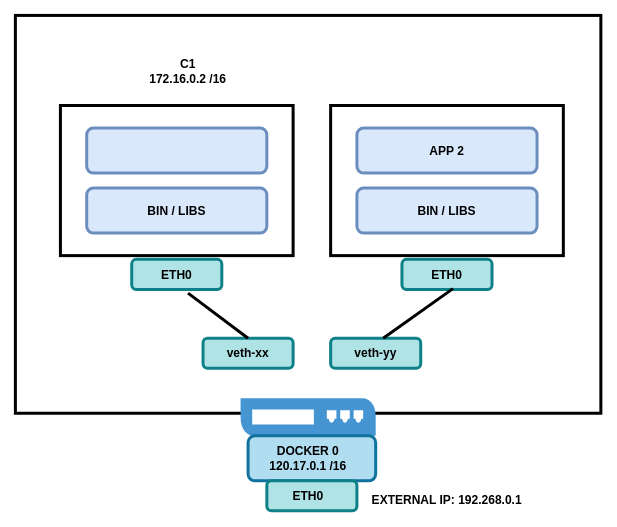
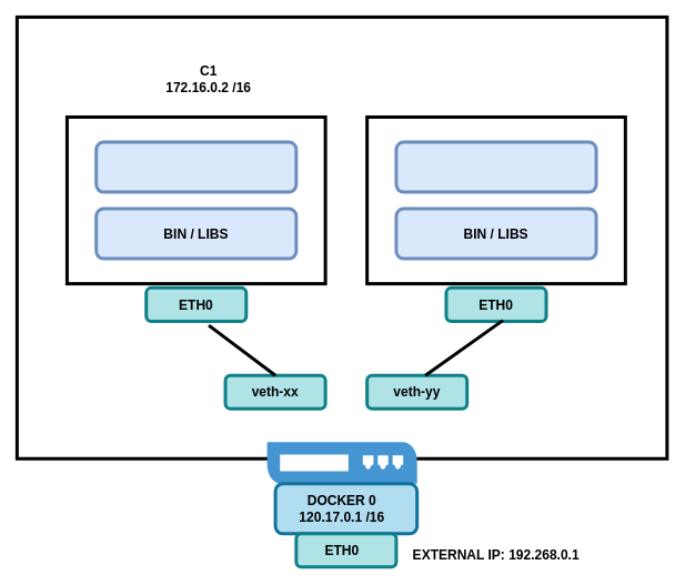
  <mxCell id="0" />
  <mxCell id="1" parent="0" />
  <mxCell id="2" value="" style="rounded=0;whiteSpace=wrap;html=1;strokeWidth=4;" vertex="1" parent="1"><mxGeometry x="20" y="20" width="780" height="530" as="geometry" /></mxCell>
  <mxCell id="3" value="" style="rounded=1;whiteSpace=wrap;html=1;fillColor=#b0e3e6;strokeColor=#0e8088;strokeWidth=4;" vertex="1" parent="1"><mxGeometry x="440" y="450" width="120" height="40" as="geometry" /></mxCell>
  <mxCell id="4" value="" style="rounded=1;whiteSpace=wrap;html=1;fillColor=#b0e3e6;strokeColor=#0e8088;strokeWidth=4;" vertex="1" parent="1"><mxGeometry x="535" y="345" width="120" height="40" as="geometry" /></mxCell>
  <mxCell id="5" value="ETH0" style="text;html=1;strokeColor=none;fillColor=none;align=center;verticalAlign=middle;whiteSpace=wrap;rounded=0;fontSize=16;fontStyle=1" vertex="1" parent="1"><mxGeometry x="510" y="350" width="170" height="30" as="geometry" /></mxCell>
  <mxCell id="6" value="" style="rounded=0;whiteSpace=wrap;html=1;strokeWidth=4;" vertex="1" parent="1"><mxGeometry x="80" y="140" width="310" height="200" as="geometry" /></mxCell>
  <mxCell id="7" value="" style="rounded=1;whiteSpace=wrap;html=1;strokeWidth=4;fillColor=#dae8fc;strokeColor=#6c8ebf;" vertex="1" parent="1"><mxGeometry x="115" y="170" width="240" height="60" as="geometry" /></mxCell>
  <mxCell id="8" value="" style="rounded=1;whiteSpace=wrap;html=1;strokeWidth=4;fillColor=#dae8fc;strokeColor=#6c8ebf;" vertex="1" parent="1"><mxGeometry x="115" y="250" width="240" height="60" as="geometry" /></mxCell>
  <mxCell id="9" value="BIN / LIBS" style="text;html=1;strokeColor=none;fillColor=none;align=center;verticalAlign=middle;whiteSpace=wrap;rounded=0;fontSize=16;fontStyle=1" vertex="1" parent="1"><mxGeometry x="150" y="265" width="170" height="30" as="geometry" /></mxCell>
  <mxCell id="10" value="&lt;div&gt;C1 &lt;br&gt;&lt;/div&gt;&lt;div&gt;172.16.0.2 /16&lt;br&gt;&lt;/div&gt;" style="text;html=1;strokeColor=none;fillColor=none;align=center;verticalAlign=middle;whiteSpace=wrap;rounded=0;fontSize=16;fontStyle=1" vertex="1" parent="1"><mxGeometry x="165" y="80" width="170" height="30" as="geometry" /></mxCell>
  <mxCell id="11" value="" style="rounded=0;whiteSpace=wrap;html=1;strokeWidth=4;" vertex="1" parent="1"><mxGeometry x="440" y="140" width="310" height="200" as="geometry" /></mxCell>
  <mxCell id="12" value="" style="rounded=1;whiteSpace=wrap;html=1;strokeWidth=4;fillColor=#dae8fc;strokeColor=#6c8ebf;" vertex="1" parent="1"><mxGeometry x="475" y="170" width="240" height="60" as="geometry" /></mxCell>
  <mxCell id="13" value="" style="rounded=1;whiteSpace=wrap;html=1;strokeWidth=4;fillColor=#dae8fc;strokeColor=#6c8ebf;" vertex="1" parent="1"><mxGeometry x="475" y="250" width="240" height="60" as="geometry" /></mxCell>
- <mxCell id="14" value="APP 2" style="text;html=1;strokeColor=none;fillColor=none;align=center;verticalAlign=middle;whiteSpace=wrap;rounded=0;fontSize=16;fontStyle=1" vertex="1" parent="1"><mxGeometry x="510" y="185" width="170" height="30" as="geometry" /></mxCell>
  <mxCell id="15" value="BIN / LIBS" style="text;html=1;strokeColor=none;fillColor=none;align=center;verticalAlign=middle;whiteSpace=wrap;rounded=0;fontSize=16;fontStyle=1" vertex="1" parent="1"><mxGeometry x="510" y="265" width="170" height="30" as="geometry" /></mxCell>
  <mxCell id="16" value="" style="rounded=1;whiteSpace=wrap;html=1;fillColor=#b0e3e6;strokeColor=#0e8088;strokeWidth=4;" vertex="1" parent="1"><mxGeometry x="175" y="345" width="120" height="40" as="geometry" /></mxCell>
  <mxCell id="17" value="ETH0" style="text;html=1;strokeColor=none;fillColor=none;align=center;verticalAlign=middle;whiteSpace=wrap;rounded=0;fontSize=16;fontStyle=1" vertex="1" parent="1"><mxGeometry x="150" y="350" width="170" height="30" as="geometry" /></mxCell>
  <mxCell id="18" value="" style="rounded=1;whiteSpace=wrap;html=1;fillColor=#b0e3e6;strokeColor=#0e8088;strokeWidth=4;" vertex="1" parent="1"><mxGeometry x="270" y="450" width="120" height="40" as="geometry" /></mxCell>
  <mxCell id="19" value="veth-yy" style="text;html=1;strokeColor=none;fillColor=none;align=center;verticalAlign=middle;whiteSpace=wrap;rounded=0;fontSize=16;fontStyle=1" vertex="1" parent="1"><mxGeometry x="415" y="455" width="170" height="30" as="geometry" /></mxCell>
  <mxCell id="20" value="veth-xx" style="text;html=1;strokeColor=none;fillColor=none;align=center;verticalAlign=middle;whiteSpace=wrap;rounded=0;fontSize=16;fontStyle=1" vertex="1" parent="1"><mxGeometry x="245" y="455" width="170" height="30" as="geometry" /></mxCell>
  <mxCell id="21" value="" style="pointerEvents=1;shadow=0;dashed=0;html=1;strokeColor=none;fillColor=#4495D1;labelPosition=center;verticalLabelPosition=bottom;verticalAlign=top;align=center;outlineConnect=0;shape=mxgraph.veeam.2d.switch;" vertex="1" parent="1"><mxGeometry x="320" y="530" width="180" height="50" as="geometry" /></mxCell>
  <mxCell id="22" value="" style="rounded=1;whiteSpace=wrap;html=1;strokeWidth=4;fillColor=#b1ddf0;strokeColor=#10739e;" vertex="1" parent="1"><mxGeometry x="330" y="580" width="170" height="60" as="geometry" /></mxCell>
  <mxCell id="23" value="&lt;div&gt;DOCKER 0&lt;/div&gt;&lt;div&gt;120.17.0.1 /16&lt;br&gt;&lt;/div&gt;" style="text;html=1;strokeColor=none;fillColor=none;align=center;verticalAlign=middle;whiteSpace=wrap;rounded=0;fontSize=16;fontStyle=1" vertex="1" parent="1"><mxGeometry x="325" y="595" width="170" height="30" as="geometry" /></mxCell>
  <mxCell id="24" value="" style="rounded=1;whiteSpace=wrap;html=1;fillColor=#b0e3e6;strokeColor=#0e8088;strokeWidth=4;" vertex="1" parent="1"><mxGeometry x="355" y="640" width="120" height="40" as="geometry" /></mxCell>
  <mxCell id="25" value="ETH0" style="text;html=1;strokeColor=none;fillColor=none;align=center;verticalAlign=middle;whiteSpace=wrap;rounded=0;fontSize=16;fontStyle=1" vertex="1" parent="1"><mxGeometry x="325" y="645" width="170" height="30" as="geometry" /></mxCell>
  <mxCell id="26" value="" style="endArrow=none;html=1;rounded=0;strokeWidth=4;" edge="1" parent="1"><mxGeometry width="50" height="50" relative="1" as="geometry"><mxPoint x="330" y="450" as="sourcePoint" /><mxPoint x="250" y="390" as="targetPoint" /></mxGeometry></mxCell>
  <mxCell id="27" value="" style="endArrow=none;html=1;rounded=0;strokeWidth=4;entryX=0.547;entryY=1.133;entryDx=0;entryDy=0;entryPerimeter=0;" edge="1" parent="1" target="5"><mxGeometry width="50" height="50" relative="1" as="geometry"><mxPoint x="510" y="450" as="sourcePoint" /><mxPoint x="600" y="400" as="targetPoint" /></mxGeometry></mxCell>
  <mxCell id="28" value="EXTERNAL IP: 192.268.0.1" style="text;html=1;strokeColor=none;fillColor=none;align=center;verticalAlign=middle;whiteSpace=wrap;rounded=0;fontSize=16;fontStyle=1" vertex="1" parent="1"><mxGeometry x="490" y="650" width="210" height="30" as="geometry" /></mxCell>
